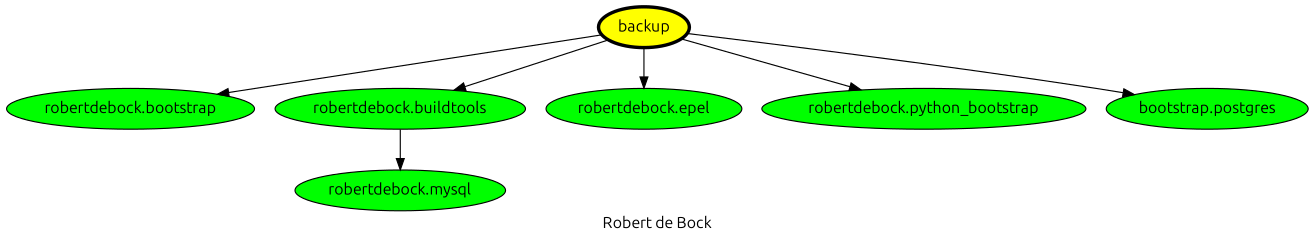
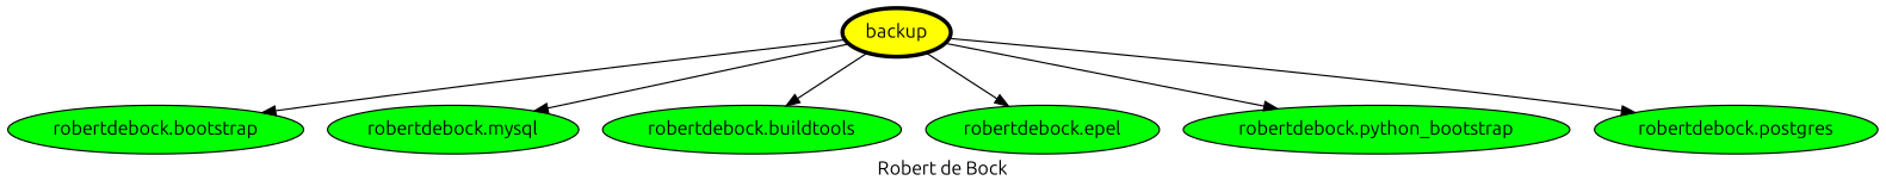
  digraph {
    fontname=Ubuntu
    label="Robert de Bock"
    node [fillcolor=green fontname=Ubuntu style=filled]
    edge [fontname=Ubuntu]
    backup [fillcolor=yellow penwidth=3]
    "robertdebock.bootstrap"
    "robertdebock.mysql"
    "robertdebock.buildtools"
    "robertdebock.epel"
    n6 [label="robertdebock.python_bootstrap"]
-   "robertdebock.postgres" [label="bootstrap.postgres"]
+   "robertdebock.postgres"
    backup -> "robertdebock.bootstrap"
-   "robertdebock.buildtools" -> "robertdebock.mysql"
+   backup -> "robertdebock.mysql"
    backup -> "robertdebock.buildtools"
    backup -> "robertdebock.epel"
    backup -> n6
    backup -> "robertdebock.postgres"
  }
